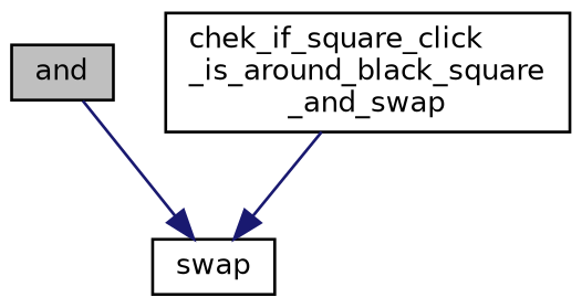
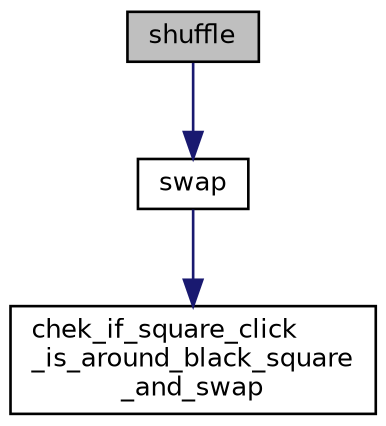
  digraph {
    rankdir=TB
    node [color=black fillcolor=white fontname=Helvetica fontsize=10 shape=record style=filled]
    edge [color=midnightblue fontname=Helvetica fontsize=10 labelfontname=Helvetica labelfontsize=10 style=solid]
-   n1 [fillcolor=grey75 fontcolor=black height=0.2 label=and width=0.4]
+   n1 [fillcolor=grey75 fontcolor=black height=0.2 label=shuffle width=0.4]
    n2 [height=0.2 label=swap width=0.4]
    n3 [height=0.2 label="chek_if_square_click\l_is_around_black_square\l_and_swap" width=0.4]
    n1 -> n2
-   n3 -> n2
+   n2 -> n3
  }
